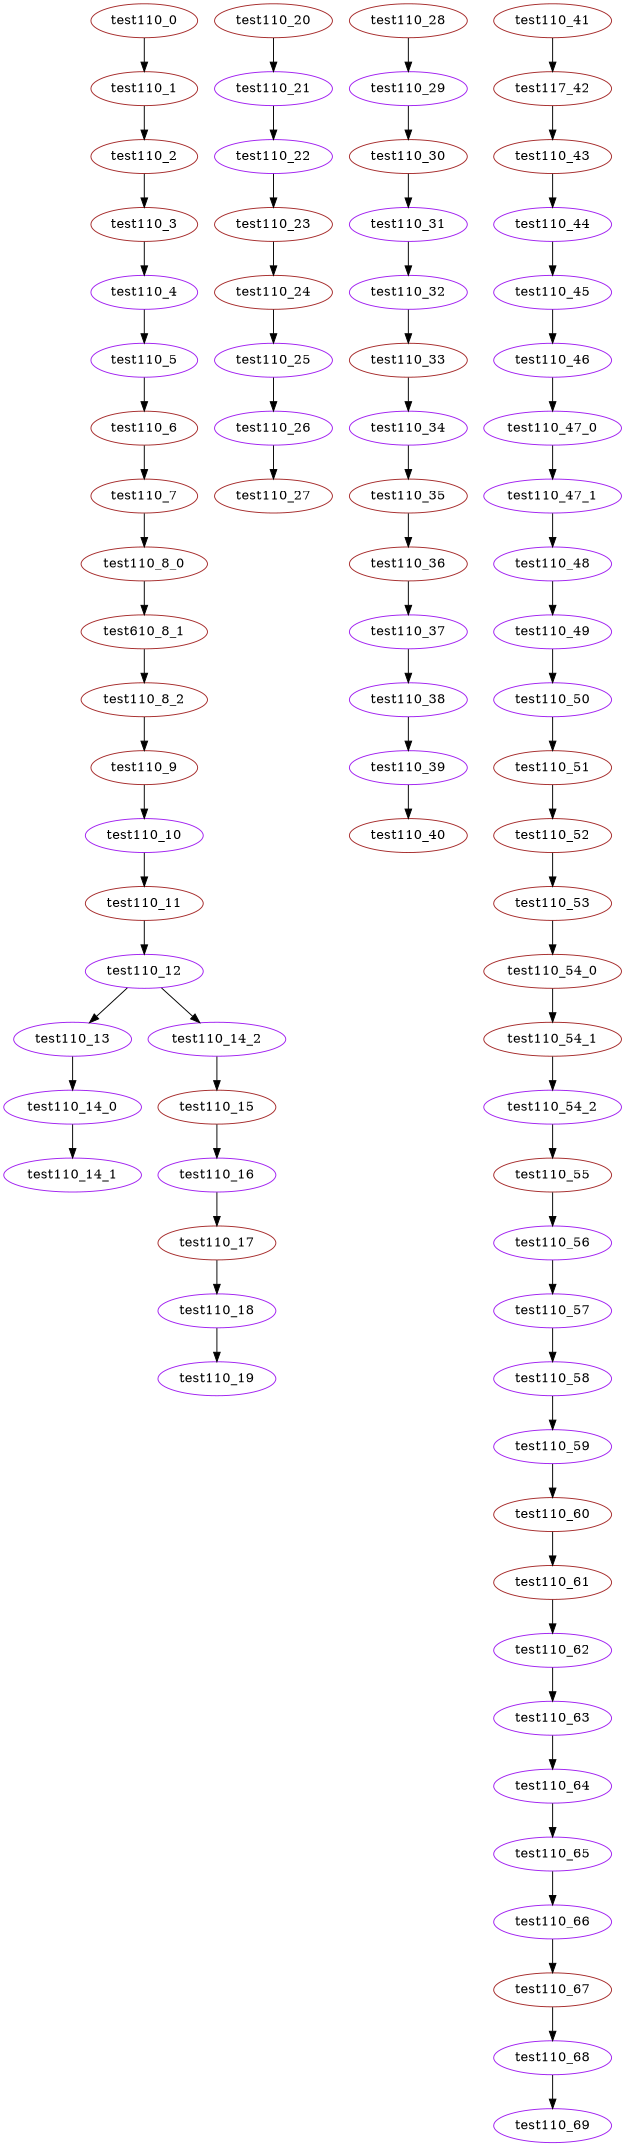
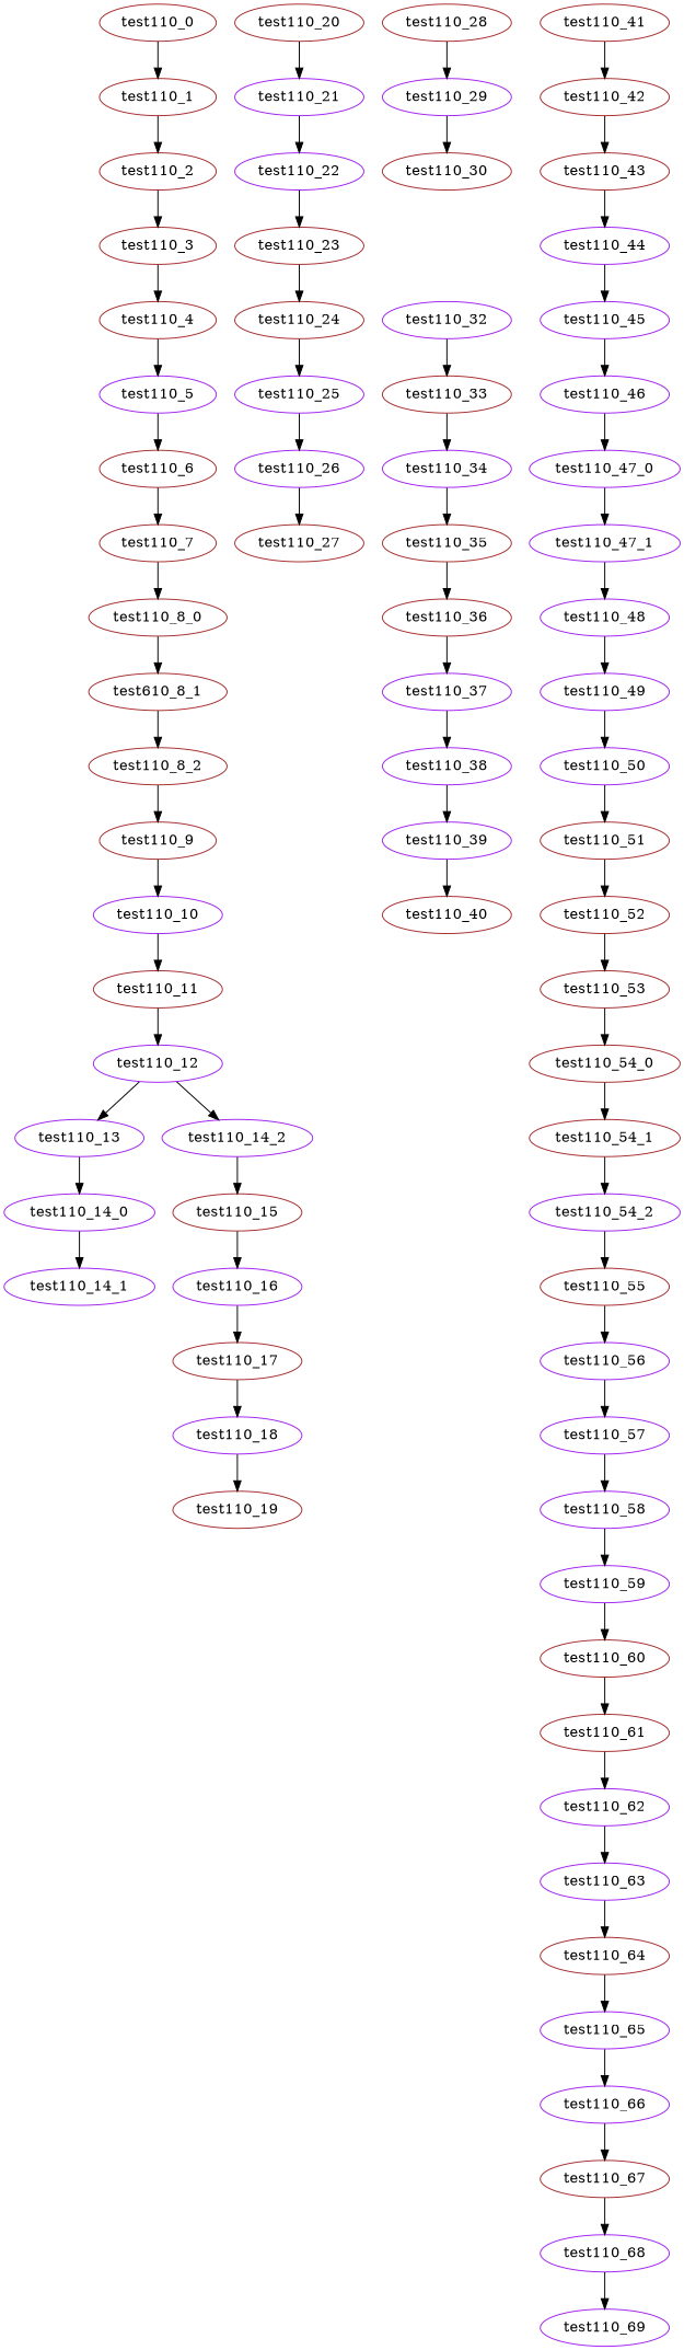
  digraph {
    node [color=purple]
    test110_0 [color=brown]
    test110_1 [color=brown]
    test110_2 [color=brown]
    test110_3 [color=brown]
-   test110_4
+   test110_4 [color=brown]
    test110_5
    test110_6 [color=brown]
    test110_7 [color=brown]
    test110_8_0 [color=brown]
    n10 [color=brown label=test610_8_1]
    test110_8_2 [color=brown]
    test110_9 [color=brown]
    test110_10
    test110_11 [color=brown]
    test110_12
    test110_13
    test110_14_2
    test110_14_0
    test110_14_1
    test110_15 [color=brown]
    test110_16
    test110_17 [color=brown]
    test110_18
-   test110_19
+   test110_19 [color=brown]
    test110_20 [color=brown]
    test110_21
    test110_22
    test110_23 [color=brown]
    test110_24 [color=brown]
    test110_25
    test110_26
    test110_27 [color=brown]
    test110_28 [color=brown]
    test110_29
    test110_30 [color=brown]
-   test110_31
    test110_32
    test110_33 [color=brown]
    test110_34
    test110_35 [color=brown]
    test110_36 [color=brown]
    test110_37
    test110_38
    test110_39
    test110_40 [color=brown]
    test110_41 [color=brown]
-   test110_42 [color=brown label=test117_42]
+   test110_42 [color=brown]
    test110_43 [color=brown]
    test110_44
    test110_45
    test110_46
    test110_47_0
    test110_47_1
    test110_48
    test110_49
    test110_50
    test110_51 [color=brown]
    test110_52 [color=brown]
    test110_53 [color=brown]
    test110_54_0 [color=brown]
    test110_54_1 [color=brown]
    test110_54_2
    test110_55 [color=brown]
    test110_56
    test110_57
    test110_58
    test110_59
    test110_60 [color=brown]
    test110_61 [color=brown]
    test110_62
    test110_63
-   test110_64
+   test110_64 [color=brown]
    test110_65
    test110_66
    test110_67 [color=brown]
    test110_68
    test110_69
    test110_0 -> test110_1
    test110_1 -> test110_2
    test110_2 -> test110_3
    test110_3 -> test110_4
    test110_4 -> test110_5
    test110_5 -> test110_6
    test110_6 -> test110_7
    test110_7 -> test110_8_0
    test110_8_0 -> n10
    n10 -> test110_8_2
    test110_8_2 -> test110_9
    test110_9 -> test110_10
    test110_10 -> test110_11
    test110_11 -> test110_12
    test110_12 -> test110_13
    test110_12 -> test110_14_2
    test110_13 -> test110_14_0
    test110_14_2 -> test110_15
    test110_14_0 -> test110_14_1
    test110_15 -> test110_16
    test110_16 -> test110_17
    test110_17 -> test110_18
    test110_18 -> test110_19
    test110_20 -> test110_21
    test110_21 -> test110_22
    test110_22 -> test110_23
    test110_23 -> test110_24
    test110_24 -> test110_25
    test110_25 -> test110_26
    test110_26 -> test110_27
    test110_28 -> test110_29
    test110_29 -> test110_30
-   test110_30 -> test110_31
-   test110_31 -> test110_32
    test110_32 -> test110_33
    test110_33 -> test110_34
    test110_34 -> test110_35
    test110_35 -> test110_36
    test110_36 -> test110_37
    test110_37 -> test110_38
    test110_38 -> test110_39
    test110_39 -> test110_40
    test110_41 -> test110_42
    test110_42 -> test110_43
    test110_43 -> test110_44
    test110_44 -> test110_45
    test110_45 -> test110_46
    test110_46 -> test110_47_0
    test110_47_0 -> test110_47_1
    test110_47_1 -> test110_48
    test110_48 -> test110_49
    test110_49 -> test110_50
    test110_50 -> test110_51
    test110_51 -> test110_52
    test110_52 -> test110_53
    test110_53 -> test110_54_0
    test110_54_0 -> test110_54_1
    test110_54_1 -> test110_54_2
    test110_54_2 -> test110_55
    test110_55 -> test110_56
    test110_56 -> test110_57
    test110_57 -> test110_58
    test110_58 -> test110_59
    test110_59 -> test110_60
    test110_60 -> test110_61
    test110_61 -> test110_62
    test110_62 -> test110_63
    test110_63 -> test110_64
    test110_64 -> test110_65
    test110_65 -> test110_66
    test110_66 -> test110_67
    test110_67 -> test110_68
    test110_68 -> test110_69
  }
